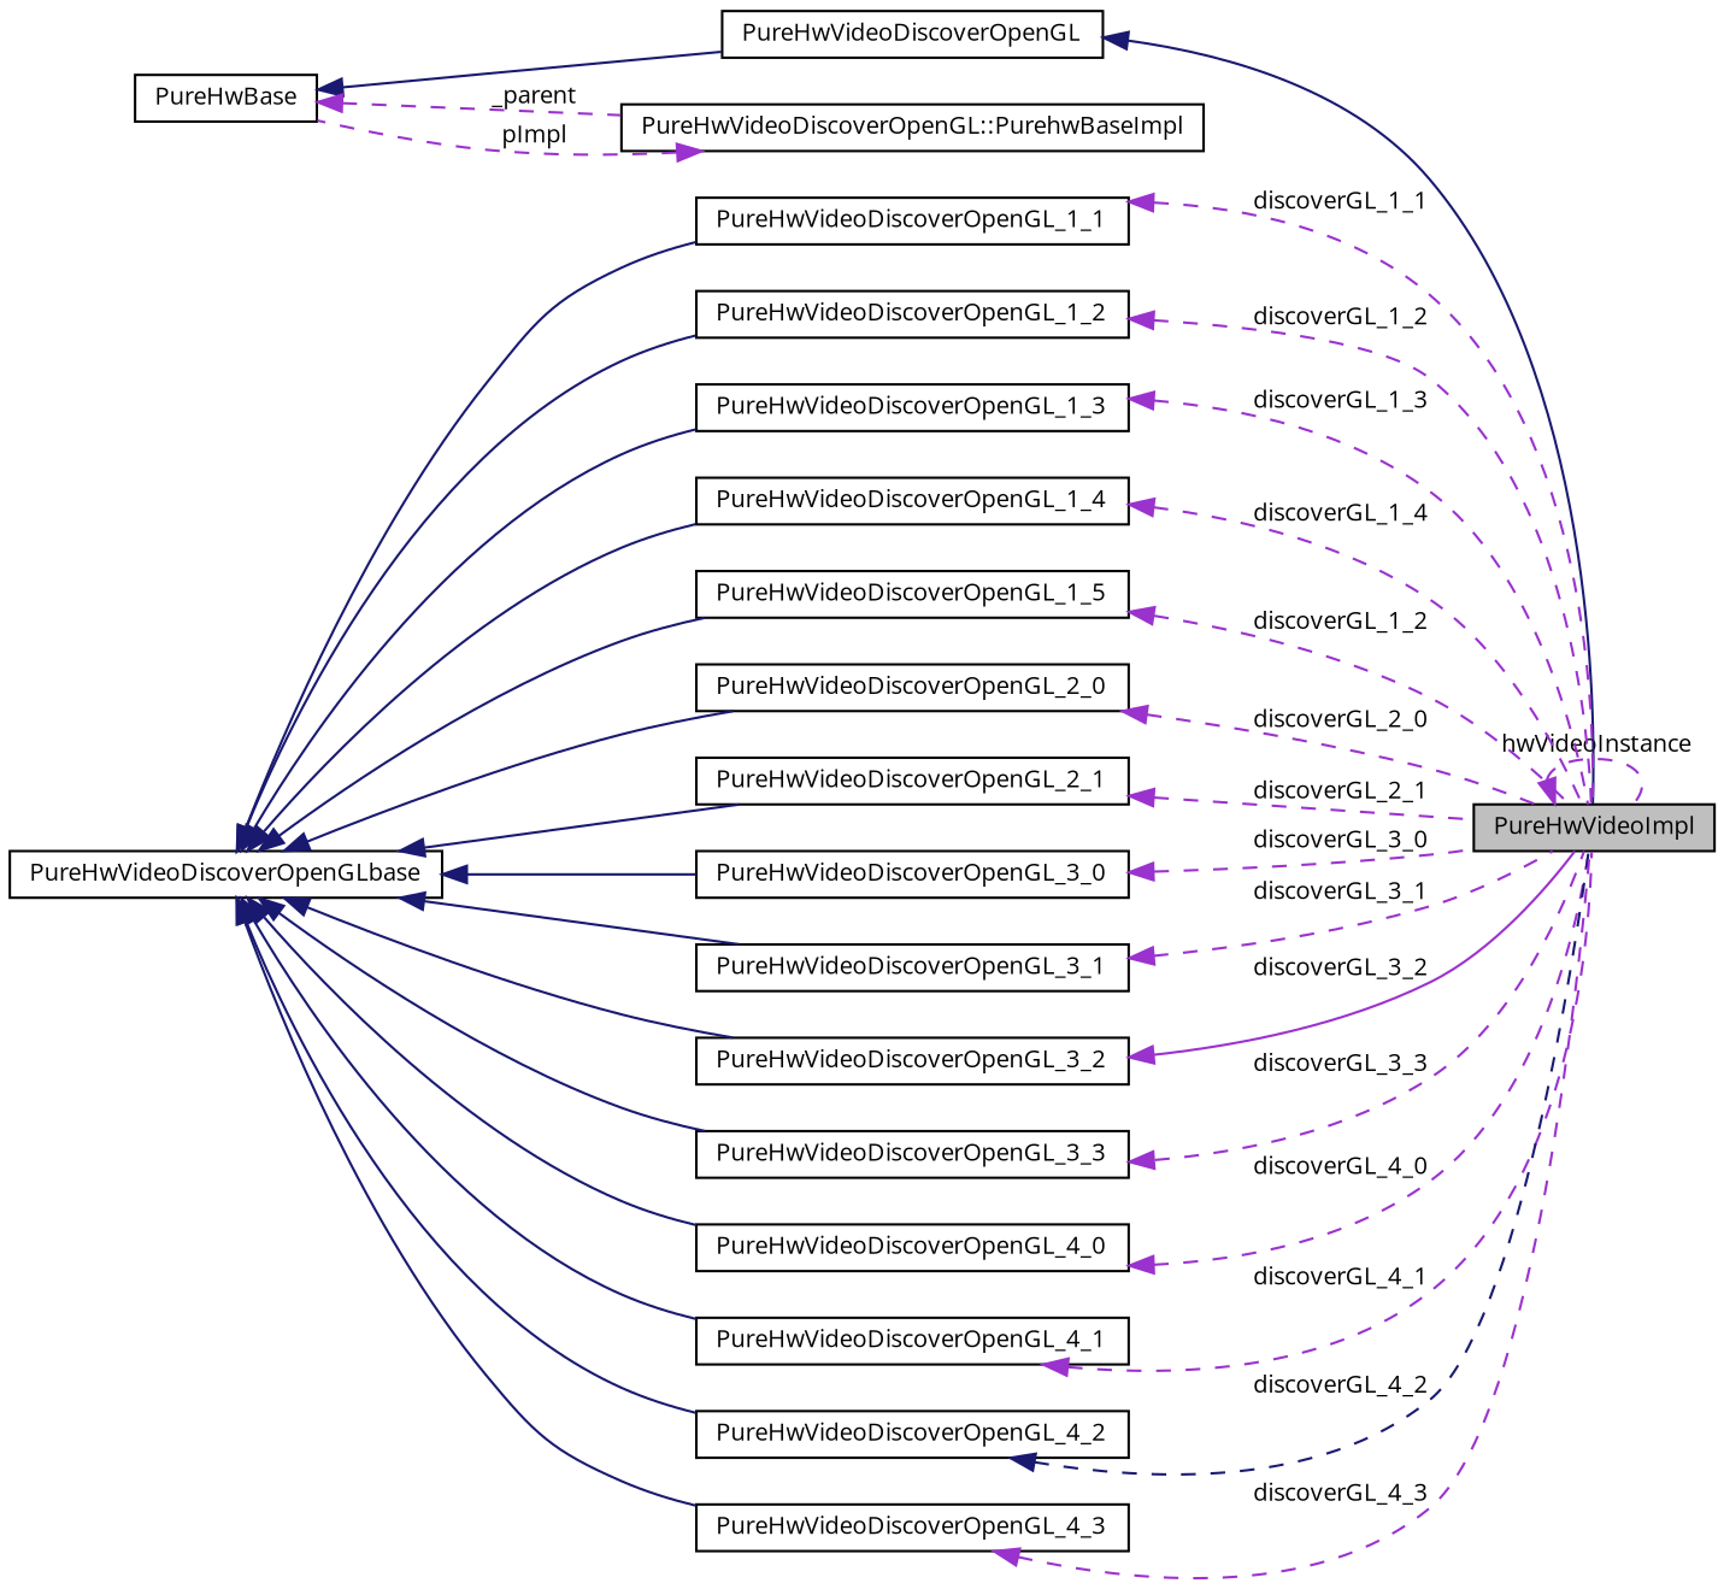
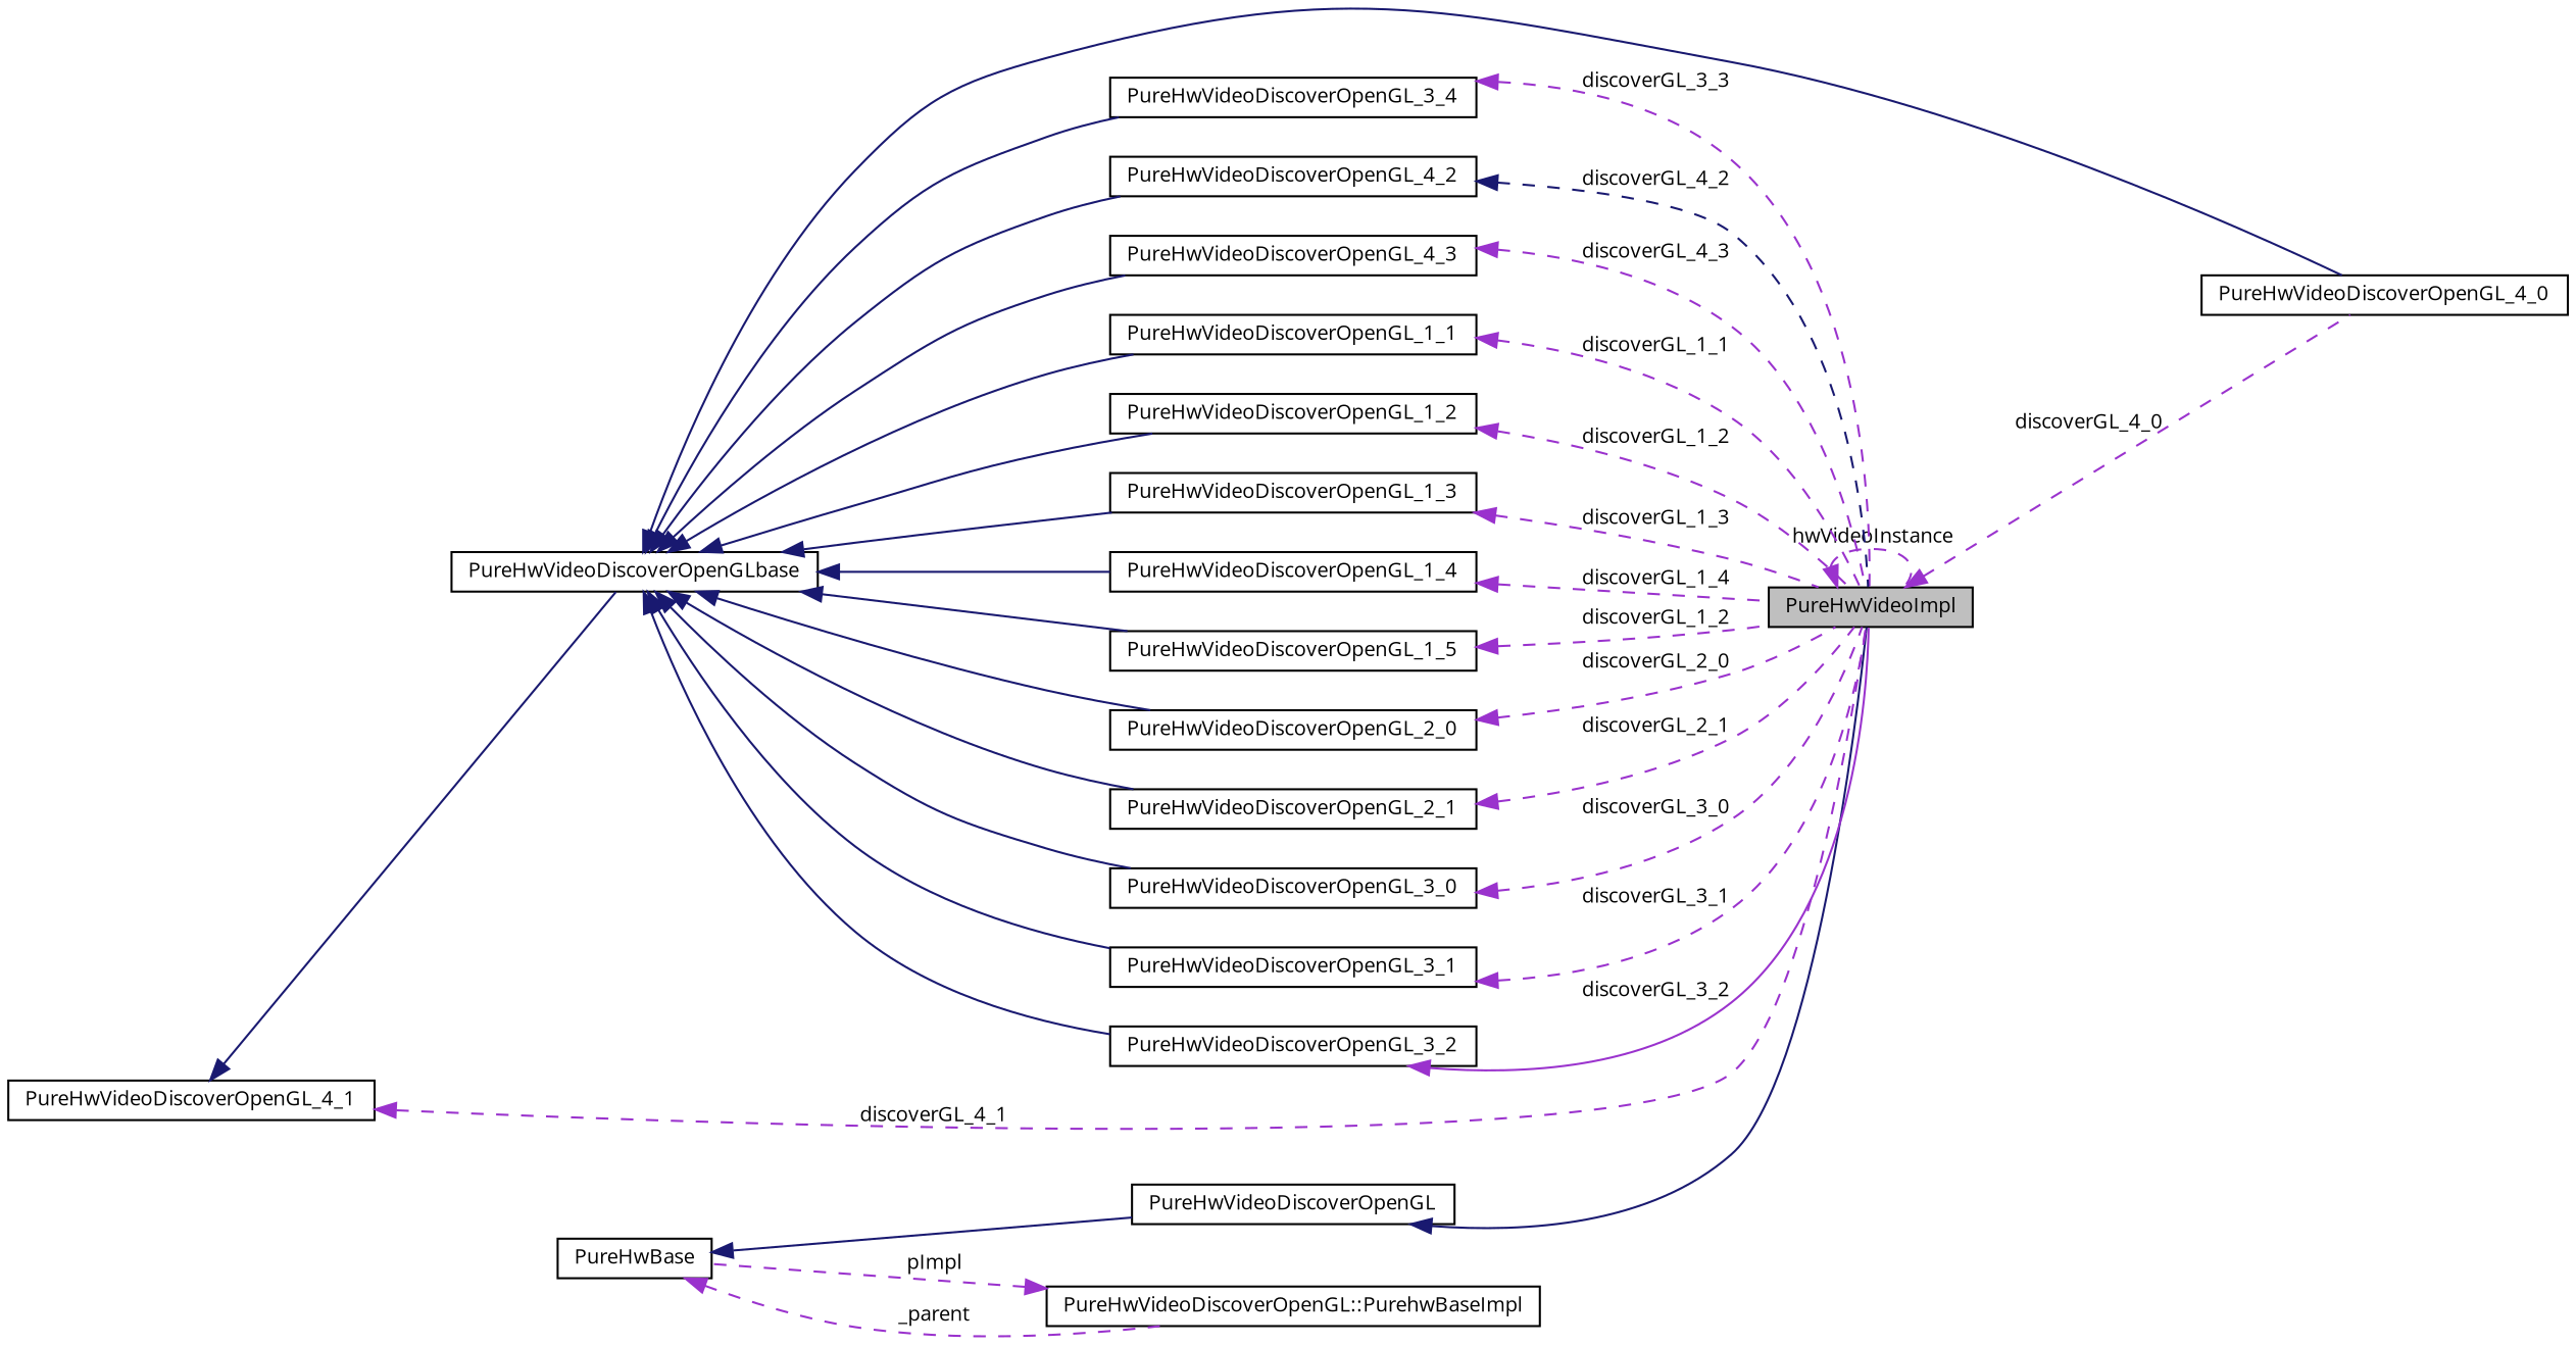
  digraph {
    fontname="Open Sans"
    rankdir=LR
    node [color=black fillcolor=white fontname="Open Sans" fontsize=10 shape=record style=filled]
    edge [color=midnightblue dir=back fontname="Open Sans" fontsize=10 labelfontname=Helvetica labelfontsize=10 style=solid]
    n1 [fillcolor=grey75 fontcolor=black height=0.2 label=PureHwVideoImpl width=0.4]
    n2 [height=0.2 label=PureHwVideoDiscoverOpenGL width=0.4]
    n3 [height=0.2 label=PureHwBase width=0.4]
    n4 [height=0.2 label="PureHwVideoDiscoverOpenGL::PurehwBaseImpl" width=0.4]
    n5 [height=0.2 label=PureHwVideoDiscoverOpenGL_1_1 width=0.4]
    n6 [height=0.2 label=PureHwVideoDiscoverOpenGLbase width=0.4]
    n7 [height=0.2 label=PureHwVideoDiscoverOpenGL_1_2 width=0.4]
    n8 [height=0.2 label=PureHwVideoDiscoverOpenGL_1_3 width=0.4]
    n9 [height=0.2 label=PureHwVideoDiscoverOpenGL_1_4 width=0.4]
    n10 [height=0.2 label=PureHwVideoDiscoverOpenGL_1_5 width=0.4]
    n11 [height=0.2 label=PureHwVideoDiscoverOpenGL_2_0 width=0.4]
    n12 [height=0.2 label=PureHwVideoDiscoverOpenGL_2_1 width=0.4]
    n13 [height=0.2 label=PureHwVideoDiscoverOpenGL_3_0 width=0.4]
    n14 [height=0.2 label=PureHwVideoDiscoverOpenGL_3_1 width=0.4]
    n15 [height=0.2 label=PureHwVideoDiscoverOpenGL_3_2 width=0.4]
-   n16 [height=0.2 label=PureHwVideoDiscoverOpenGL_3_3 width=0.4]
+   n16 [height=0.2 label=PureHwVideoDiscoverOpenGL_3_4 width=0.4]
    n17 [height=0.2 label=PureHwVideoDiscoverOpenGL_4_0 width=0.4]
    n18 [height=0.2 label=PureHwVideoDiscoverOpenGL_4_1 width=0.4]
    n19 [height=0.2 label=PureHwVideoDiscoverOpenGL_4_2 width=0.4]
    n20 [height=0.2 label=PureHwVideoDiscoverOpenGL_4_3 width=0.4]
    n1 -> n1 [color=darkorchid3 label=" hwVideoInstance" style=dashed]
    n2 -> n1
    n3 -> n2
    n3 -> n4 [color=darkorchid3 label=" _parent" style=dashed]
    n4 -> n3 [color=darkorchid3 label=" pImpl" style=dashed]
    n5 -> n1 [color=darkorchid3 label=" discoverGL_1_1" style=dashed]
    n6 -> n5
    n6 -> n7
    n6 -> n8
    n6 -> n9
    n6 -> n10
    n6 -> n11
    n6 -> n12
    n6 -> n13
    n6 -> n14
    n6 -> n15
    n6 -> n16
    n6 -> n17
-   n6 -> n18
+   n18 -> n6
    n6 -> n19
    n6 -> n20
    n7 -> n1 [color=darkorchid3 label=" discoverGL_1_2" style=dashed]
    n8 -> n1 [color=darkorchid3 label=" discoverGL_1_3" style=dashed]
    n9 -> n1 [color=darkorchid3 label=" discoverGL_1_4" style=dashed]
    n10 -> n1 [color=darkorchid3 label=" discoverGL_1_2" style=dashed]
    n11 -> n1 [color=darkorchid3 label=" discoverGL_2_0" style=dashed]
    n12 -> n1 [color=darkorchid3 label=" discoverGL_2_1" style=dashed]
    n13 -> n1 [color=darkorchid3 label=" discoverGL_3_0" style=dashed]
    n14 -> n1 [color=darkorchid3 label=" discoverGL_3_1" style=dashed]
    n15 -> n1 [color=darkorchid3 label=" discoverGL_3_2"]
    n16 -> n1 [color=darkorchid3 label=" discoverGL_3_3" style=dashed]
-   n17 -> n1 [color=darkorchid3 label=" discoverGL_4_0" style=dashed]
+   n1 -> n17 [color=darkorchid3 label=" discoverGL_4_0" style=dashed]
    n18 -> n1 [color=darkorchid3 label=" discoverGL_4_1" style=dashed]
    n19 -> n1 [label=" discoverGL_4_2" style=dashed]
    n20 -> n1 [color=darkorchid3 label=" discoverGL_4_3" style=dashed]
  }
